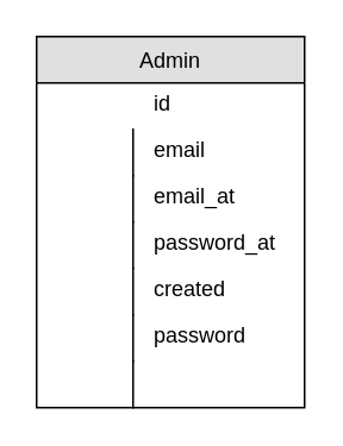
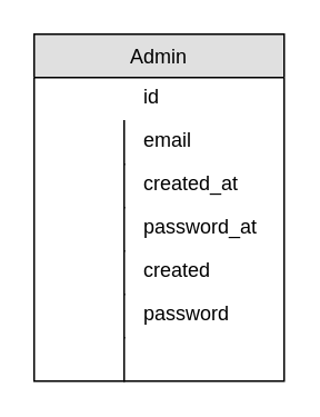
  <mxCell id="0" />
  <mxCell id="1" parent="0" />
  <mxCell id="2" value="Admin" style="swimlane;fontStyle=0;childLayout=stackLayout;horizontal=1;startSize=26;fillColor=#e0e0e0;horizontalStack=0;resizeParent=1;resizeLast=0;collapsible=1;marginBottom=0;swimlaneFillColor=#ffffff;align=center;" vertex="1" parent="1"><mxGeometry x="20" y="20" width="150" height="208" as="geometry" /></mxCell>
  <mxCell id="3" value="id" style="shape=partialRectangle;top=0;left=0;right=0;bottom=0;align=left;verticalAlign=top;spacingTop=-2;fillColor=none;spacingLeft=64;spacingRight=4;overflow=hidden;rotatable=0;points=[[0,0.5],[1,0.5]];portConstraint=eastwest;dropTarget=0;" vertex="1" parent="2"><mxGeometry y="26" width="150" height="26" as="geometry" /></mxCell>
  <mxCell id="4" value="email" style="shape=partialRectangle;top=0;left=0;right=0;bottom=0;align=left;verticalAlign=top;spacingTop=-2;fillColor=none;spacingLeft=64;spacingRight=4;overflow=hidden;rotatable=0;points=[[0,0.5],[1,0.5]];portConstraint=eastwest;dropTarget=0;" vertex="1" parent="2"><mxGeometry y="52" width="150" height="26" as="geometry" /></mxCell>
  <mxCell id="5" value="" style="shape=partialRectangle;top=0;left=0;bottom=0;fillColor=none;align=left;verticalAlign=middle;spacingLeft=4;spacingRight=4;overflow=hidden;rotatable=180;points=[];portConstraint=eastwest;part=1;" vertex="1" connectable="0" parent="4"><mxGeometry width="54" height="26" as="geometry" /></mxCell>
- <mxCell id="6" value="email_at" style="shape=partialRectangle;top=0;left=0;right=0;bottom=0;align=left;verticalAlign=top;spacingTop=-2;fillColor=none;spacingLeft=64;spacingRight=4;overflow=hidden;rotatable=0;points=[[0,0.5],[1,0.5]];portConstraint=eastwest;dropTarget=0;" vertex="1" parent="2"><mxGeometry y="78" width="150" height="26" as="geometry" /></mxCell>
+ <mxCell id="6" value="created_at" style="shape=partialRectangle;top=0;left=0;right=0;bottom=0;align=left;verticalAlign=top;spacingTop=-2;fillColor=none;spacingLeft=64;spacingRight=4;overflow=hidden;rotatable=0;points=[[0,0.5],[1,0.5]];portConstraint=eastwest;dropTarget=0;" vertex="1" parent="2"><mxGeometry y="78" width="150" height="26" as="geometry" /></mxCell>
  <mxCell id="7" value="" style="shape=partialRectangle;top=0;left=0;bottom=0;fillColor=none;align=left;verticalAlign=middle;spacingLeft=4;spacingRight=4;overflow=hidden;rotatable=180;points=[];portConstraint=eastwest;part=1;" vertex="1" connectable="0" parent="6"><mxGeometry width="54" height="26" as="geometry" /></mxCell>
  <mxCell id="8" value="password_at" style="shape=partialRectangle;top=0;left=0;right=0;bottom=0;align=left;verticalAlign=top;spacingTop=-2;fillColor=none;spacingLeft=64;spacingRight=4;overflow=hidden;rotatable=0;points=[[0,0.5],[1,0.5]];portConstraint=eastwest;dropTarget=0;" vertex="1" parent="2"><mxGeometry y="104" width="150" height="26" as="geometry" /></mxCell>
  <mxCell id="9" value="" style="shape=partialRectangle;top=0;left=0;bottom=0;fillColor=none;align=left;verticalAlign=middle;spacingLeft=4;spacingRight=4;overflow=hidden;rotatable=180;points=[];portConstraint=eastwest;part=1;" vertex="1" connectable="0" parent="8"><mxGeometry width="54" height="26" as="geometry" /></mxCell>
  <mxCell id="10" value="created" style="shape=partialRectangle;top=0;left=0;right=0;bottom=0;align=left;verticalAlign=top;spacingTop=-2;fillColor=none;spacingLeft=64;spacingRight=4;overflow=hidden;rotatable=0;points=[[0,0.5],[1,0.5]];portConstraint=eastwest;dropTarget=0;" vertex="1" parent="2"><mxGeometry y="130" width="150" height="26" as="geometry" /></mxCell>
  <mxCell id="11" value="" style="shape=partialRectangle;top=0;left=0;bottom=0;fillColor=none;align=left;verticalAlign=middle;spacingLeft=4;spacingRight=4;overflow=hidden;rotatable=180;points=[];portConstraint=eastwest;part=1;" vertex="1" connectable="0" parent="10"><mxGeometry width="54" height="26" as="geometry" /></mxCell>
  <mxCell id="12" value="password" style="shape=partialRectangle;top=0;left=0;right=0;bottom=0;align=left;verticalAlign=top;spacingTop=-2;fillColor=none;spacingLeft=64;spacingRight=4;overflow=hidden;rotatable=0;points=[[0,0.5],[1,0.5]];portConstraint=eastwest;dropTarget=0;" vertex="1" parent="2"><mxGeometry y="156" width="150" height="26" as="geometry" /></mxCell>
  <mxCell id="13" value="" style="shape=partialRectangle;top=0;left=0;bottom=0;fillColor=none;align=left;verticalAlign=middle;spacingLeft=4;spacingRight=4;overflow=hidden;rotatable=180;points=[];portConstraint=eastwest;part=1;" vertex="1" connectable="0" parent="12"><mxGeometry width="54" height="26" as="geometry" /></mxCell>
  <mxCell id="14" value="" style="shape=partialRectangle;top=0;left=0;right=0;bottom=0;align=left;verticalAlign=top;spacingTop=-2;fillColor=none;spacingLeft=64;spacingRight=4;overflow=hidden;rotatable=0;points=[[0,0.5],[1,0.5]];portConstraint=eastwest;dropTarget=0;" vertex="1" parent="2"><mxGeometry y="182" width="150" height="26" as="geometry" /></mxCell>
  <mxCell id="15" value="" style="shape=partialRectangle;top=0;left=0;bottom=0;fillColor=none;align=left;verticalAlign=middle;spacingLeft=4;spacingRight=4;overflow=hidden;rotatable=180;points=[];portConstraint=eastwest;part=1;" vertex="1" connectable="0" parent="14"><mxGeometry width="54" height="26" as="geometry" /></mxCell>
